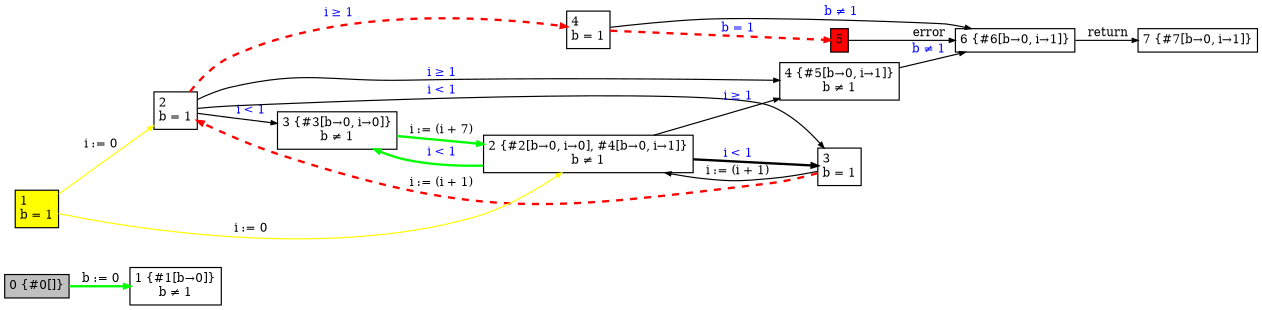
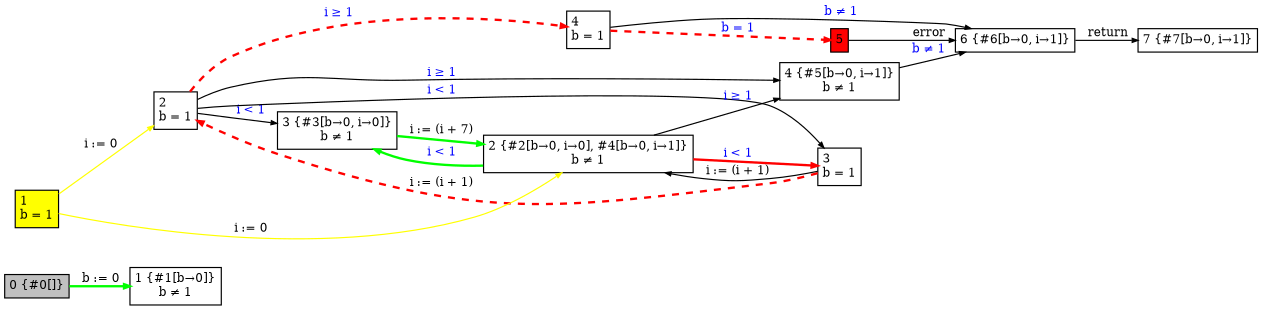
  digraph {
    nodesep=0.12
    rankdir=LR
    ranksep=0.10
    node [fontsize=10.5 margin="0.05,0.05" shape=box]
    edge [arrowsize=0.5 fontsize=10.5 fontcolor="#0000FF"]
    n1 [fillcolor=gray height=0.02 label="0 {#0[]}" style=filled width=0.02]
    n2 [height=0.02 label="1 {#1[b→0]}\lb ≠ 1" width=0.02]
    n3 [height=0.02 label="2\lb = 1" width=0.02]
    n4 [height=0.02 label="3 {#3[b→0, i→0]}\lb ≠ 1" width=0.02]
    n5 [height=0.02 label="4\lb = 1" width=0.02]
    n6 [height=0.02 label="3\lb = 1" width=0.02]
    n7 [height=0.02 label="4 {#5[b→0, i→1]}\lb ≠ 1" width=0.02]
    n8 [height=0.02 label="2 {#2[b→0, i→0], #4[b→0, i→1]}\lb ≠ 1" width=0.02]
    n9 [height=0.02 label="6 {#6[b→0, i→1]}" width=0.02]
    n10 [fillcolor=red height=0.02 label=5 style=filled width=0.02]
    n11 [height=0.02 label="7 {#7[b→0, i→1]}" width=0.02]
    n12 [fillcolor=yellow height=0.02 label="1\lb = 1" style=filled width=0.02]
    n1 -> n2 [color="#00FF00" label=" b := 0" style=bold fontcolor=""]
    n3 -> n4 [label=" i < 1"]
    n3 -> n5 [color="#FF0000" label=" i ≥ 1" style="bold,dashed"]
    n3 -> n6 [label=" i < 1"]
    n3 -> n7 [label=" i ≥ 1"]
    n4 -> n8 [color="#00FF00" label=" i := (i + 7)" style=bold fontcolor=""]
    n5 -> n9 [label=" b ≠ 1"]
    n5 -> n10 [color="#FF0000" label=" b = 1" style="bold,dashed"]
    n6 -> n3 [color="#FF0000" label=" i := (i + 1)" style="bold,dashed" fontcolor=""]
    n6 -> n8 [label=" i := (i + 1)" fontcolor=""]
    n7 -> n9 [label=" b ≠ 1"]
    n8 -> n4 [color="#00FF00" label=" i < 1" style=bold]
-   n8 -> n6 [color=black label=" i < 1" style=bold]
+   n8 -> n6 [color="#FF0000" label=" i < 1" style=bold]
    n8 -> n7 [label=" i ≥ 1"]
    n9 -> n11 [label=" return" fontcolor=""]
    n10 -> n9 [label=" error" fontcolor=""]
    n12 -> n3 [color=yellow label=" i := 0" fontcolor=""]
    n12 -> n8 [color=yellow label=" i := 0" fontcolor=""]
  }
